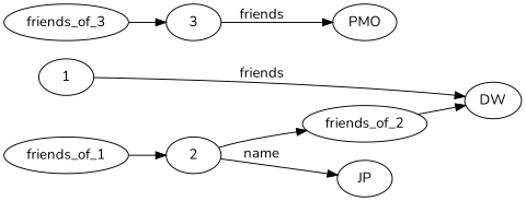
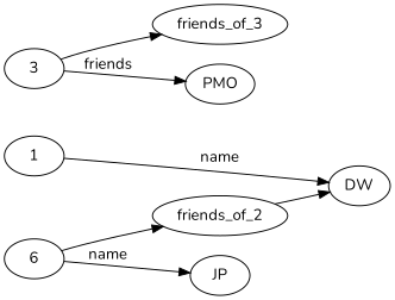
  digraph {
    fontname=Nunito
    rankdir=LR
    node [fontname=Nunito]
    edge [fontname=Nunito]
    1
    DW
-   friends_of_1
-   2
+   2 [label=6]
    friends_of_2
    JP
    3
    friends_of_3
    PMO
    subgraph sub_1 {
      rank=min
      1
    }
-   1 -> DW [label=friends]
-   friends_of_1 -> 2
+   1 -> DW [label=name]
    2 -> friends_of_2
    2 -> JP [label=name]
    friends_of_2 -> DW
-   friends_of_3 -> 3
+   3 -> friends_of_3
    3 -> PMO [label=friends]
  }
